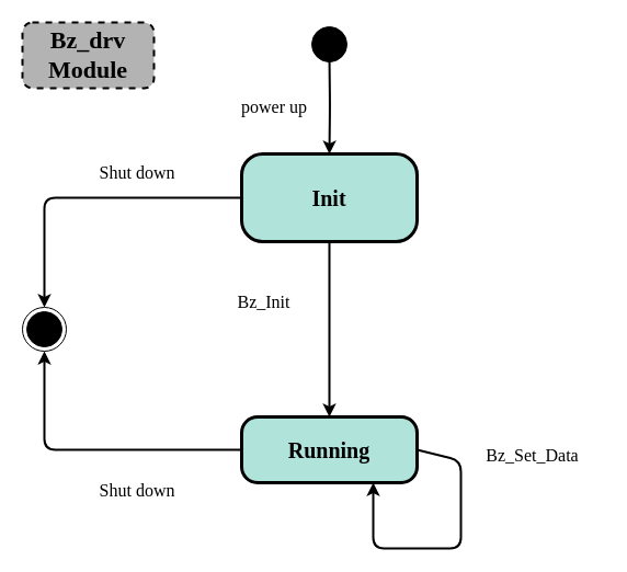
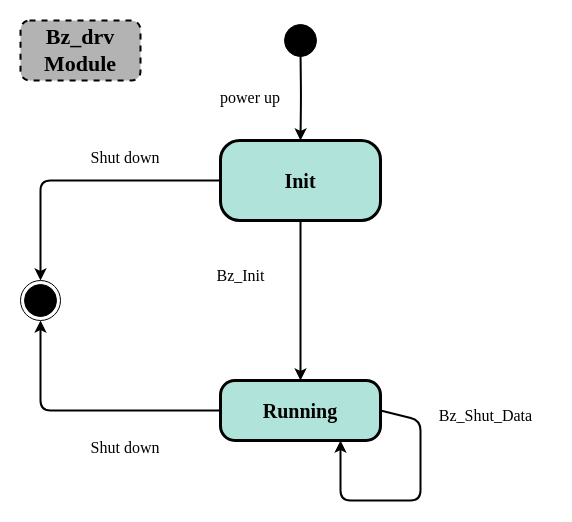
  <mxCell id="0" />
  <mxCell id="1" parent="0" />
  <mxCell id="2" value="" style="edgeStyle=orthogonalEdgeStyle;rounded=1;orthogonalLoop=1;jettySize=auto;html=1;strokeColor=#000000;strokeWidth=2;fontFamily=Lucida Console;fontSize=20;fontStyle=1" parent="1" target="6" edge="1"><mxGeometry relative="1" as="geometry"><mxPoint x="300" y="50" as="sourcePoint" /></mxGeometry></mxCell>
  <mxCell id="3" value="" style="ellipse;html=1;shape=startState;fillColor=#000000;strokeColor=#000000;rounded=1;shadow=0;comic=0;labelBackgroundColor=none;fontFamily=Lucida Console;fontSize=20;fontColor=#000000;align=center;direction=south;fontStyle=1" parent="1" vertex="1"><mxGeometry x="280" y="20" width="40" height="40" as="geometry" /></mxCell>
  <mxCell id="4" style="edgeStyle=orthogonalEdgeStyle;rounded=1;orthogonalLoop=1;jettySize=auto;html=1;entryX=0.5;entryY=0;entryDx=0;entryDy=0;strokeColor=#000000;strokeWidth=2;fontFamily=Lucida Console;fontSize=20;fontStyle=1" parent="1" source="6" target="9" edge="1"><mxGeometry relative="1" as="geometry" /></mxCell>
  <mxCell id="5" style="edgeStyle=orthogonalEdgeStyle;rounded=1;orthogonalLoop=1;jettySize=auto;html=1;entryX=0.5;entryY=0;entryDx=0;entryDy=0;strokeColor=#000000;strokeWidth=2;fontFamily=Lucida Console;fontSize=20;fontStyle=1" parent="1" source="6" target="7" edge="1"><mxGeometry relative="1" as="geometry" /></mxCell>
  <mxCell id="6" value="&lt;font style=&quot;font-size: 20px;&quot;&gt;&lt;span style=&quot;font-size: 20px;&quot;&gt;Init&lt;/span&gt;&lt;/font&gt;" style="rounded=1;whiteSpace=wrap;html=1;arcSize=24;fillColor=#B0E3DA;strokeColor=#000000;shadow=0;comic=0;labelBackgroundColor=none;fontFamily=Lucida Console;fontSize=20;fontColor=#000000;align=center;strokeWidth=3;fontStyle=1" parent="1" vertex="1"><mxGeometry x="220" y="140" width="160" height="80" as="geometry" /></mxCell>
  <mxCell id="7" value="" style="ellipse;html=1;shape=endState;fillColor=#000000;strokeColor=#000000;rounded=1;shadow=0;comic=0;labelBackgroundColor=none;fontFamily=Lucida Console;fontSize=20;fontColor=#000000;align=center;fontStyle=1" parent="1" vertex="1"><mxGeometry x="20" y="280" width="40" height="40" as="geometry" /></mxCell>
  <mxCell id="8" style="edgeStyle=orthogonalEdgeStyle;rounded=1;orthogonalLoop=1;jettySize=auto;html=1;strokeColor=#000000;strokeWidth=2;fontFamily=Lucida Console;fontSize=20;fontStyle=1" parent="1" source="9" target="7" edge="1"><mxGeometry relative="1" as="geometry" /></mxCell>
  <mxCell id="9" value="Running" style="rounded=1;whiteSpace=wrap;html=1;arcSize=24;fillColor=#B0E3DA;strokeColor=#000000;shadow=0;comic=0;labelBackgroundColor=none;fontFamily=Lucida Console;fontSize=20;fontColor=#000000;align=center;strokeWidth=3;fontStyle=1" parent="1" vertex="1"><mxGeometry x="220" y="380" width="160" height="60" as="geometry" /></mxCell>
  <mxCell id="10" value="&lt;font style=&quot;font-size: 16px;&quot;&gt;power up&lt;/font&gt;" style="text;html=1;strokeColor=none;fillColor=none;align=center;verticalAlign=middle;whiteSpace=wrap;rounded=0;strokeWidth=3;fontFamily=Lucida Console;fontSize=20;" parent="1" vertex="1"><mxGeometry x="210" y="80" width="80" height="30" as="geometry" /></mxCell>
  <mxCell id="11" value="&lt;font style=&quot;font-size: 16px;&quot;&gt;Shut down&lt;/font&gt;" style="text;html=1;strokeColor=none;fillColor=none;align=center;verticalAlign=middle;whiteSpace=wrap;rounded=0;strokeWidth=3;fontFamily=Lucida Console;fontSize=20;" parent="1" vertex="1"><mxGeometry x="80" y="140" width="90" height="30" as="geometry" /></mxCell>
  <mxCell id="12" value="&lt;font style=&quot;font-size: 16px;&quot;&gt;Shut down&lt;/font&gt;" style="text;html=1;strokeColor=none;fillColor=none;align=center;verticalAlign=middle;whiteSpace=wrap;rounded=0;strokeWidth=3;fontFamily=Lucida Console;fontSize=20;" parent="1" vertex="1"><mxGeometry x="80" y="430" width="90" height="30" as="geometry" /></mxCell>
  <mxCell id="13" value="Bz_Init" style="text;html=1;align=center;verticalAlign=middle;resizable=0;points=[];autosize=1;strokeColor=none;fillColor=none;fontSize=16;fontFamily=Lucida Console;" parent="1" vertex="1"><mxGeometry x="195" y="260" width="90" height="30" as="geometry" /></mxCell>
  <mxCell id="14" value="&lt;font style=&quot;&quot;&gt;&lt;span style=&quot;font-size: 22px;&quot;&gt;&lt;b&gt;Bz_drv&lt;/b&gt;&lt;/span&gt;&lt;br&gt;&lt;b style=&quot;font-size: 22px;&quot;&gt;Module&lt;/b&gt;&lt;/font&gt;" style="rounded=1;whiteSpace=wrap;html=1;dashed=1;strokeColor=default;strokeWidth=2;fontFamily=Lucida Console;fontSize=16;fillColor=#B3B3B3;" parent="1" vertex="1"><mxGeometry x="20" y="20" width="120" height="60" as="geometry" /></mxCell>
  <mxCell id="15" value="" style="endArrow=classic;html=1;rounded=1;strokeWidth=2;exitX=1;exitY=0.5;exitDx=0;exitDy=0;entryX=0.75;entryY=1;entryDx=0;entryDy=0;" parent="1" source="9" target="9" edge="1"><mxGeometry width="50" height="50" relative="1" as="geometry"><mxPoint x="390" y="420" as="sourcePoint" /><mxPoint x="340" y="500" as="targetPoint" /><Array as="points"><mxPoint x="420" y="420" /><mxPoint x="420" y="500" /><mxPoint x="340" y="500" /></Array></mxGeometry></mxCell>
- <mxCell id="16" value="Bz_Set_Data" style="text;html=1;align=center;verticalAlign=middle;resizable=0;points=[];autosize=1;strokeColor=none;fillColor=none;fontSize=16;fontFamily=Lucida Console;" parent="1" vertex="1"><mxGeometry x="420" y="400" width="130" height="30" as="geometry" /></mxCell>
+ <mxCell id="16" value="Bz_Shut_Data" style="text;html=1;align=center;verticalAlign=middle;resizable=0;points=[];autosize=1;strokeColor=none;fillColor=none;fontSize=16;fontFamily=Lucida Console;" parent="1" vertex="1"><mxGeometry x="420" y="400" width="130" height="30" as="geometry" /></mxCell>
